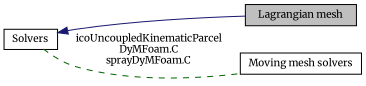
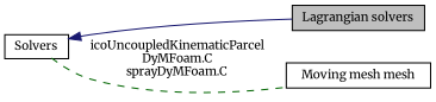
  digraph {
    fontname=Merriweather
    rankdir=LR
    node [color=black fontname=Merriweather fontsize=10 shape=record]
    edge [fontname=Merriweather fontsize=10 labelfontname=Helvetica labelfontsize=10 shape=plaintext]
-   n1 [fillcolor=grey75 fontcolor=black height=0.2 label="Lagrangian mesh" style=filled width=0.4]
-   n2 [height=0.2 label="Moving mesh solvers" width=0.4]
+   n1 [fillcolor=grey75 fontcolor=black height=0.2 label="Lagrangian solvers" style=filled width=0.4]
+   n2 [height=0.2 label="Moving mesh mesh" width=0.4]
    n3 [height=0.2 label=Solvers width=0.4]
    n3 -> n1 [color=midnightblue dir=back style=solid]
    n3 -> n2 [color=darkgreen dir=none label="icoUncoupledKinematicParcel\lDyMFoam.C\nsprayDyMFoam.C" style=dashed]
  }
